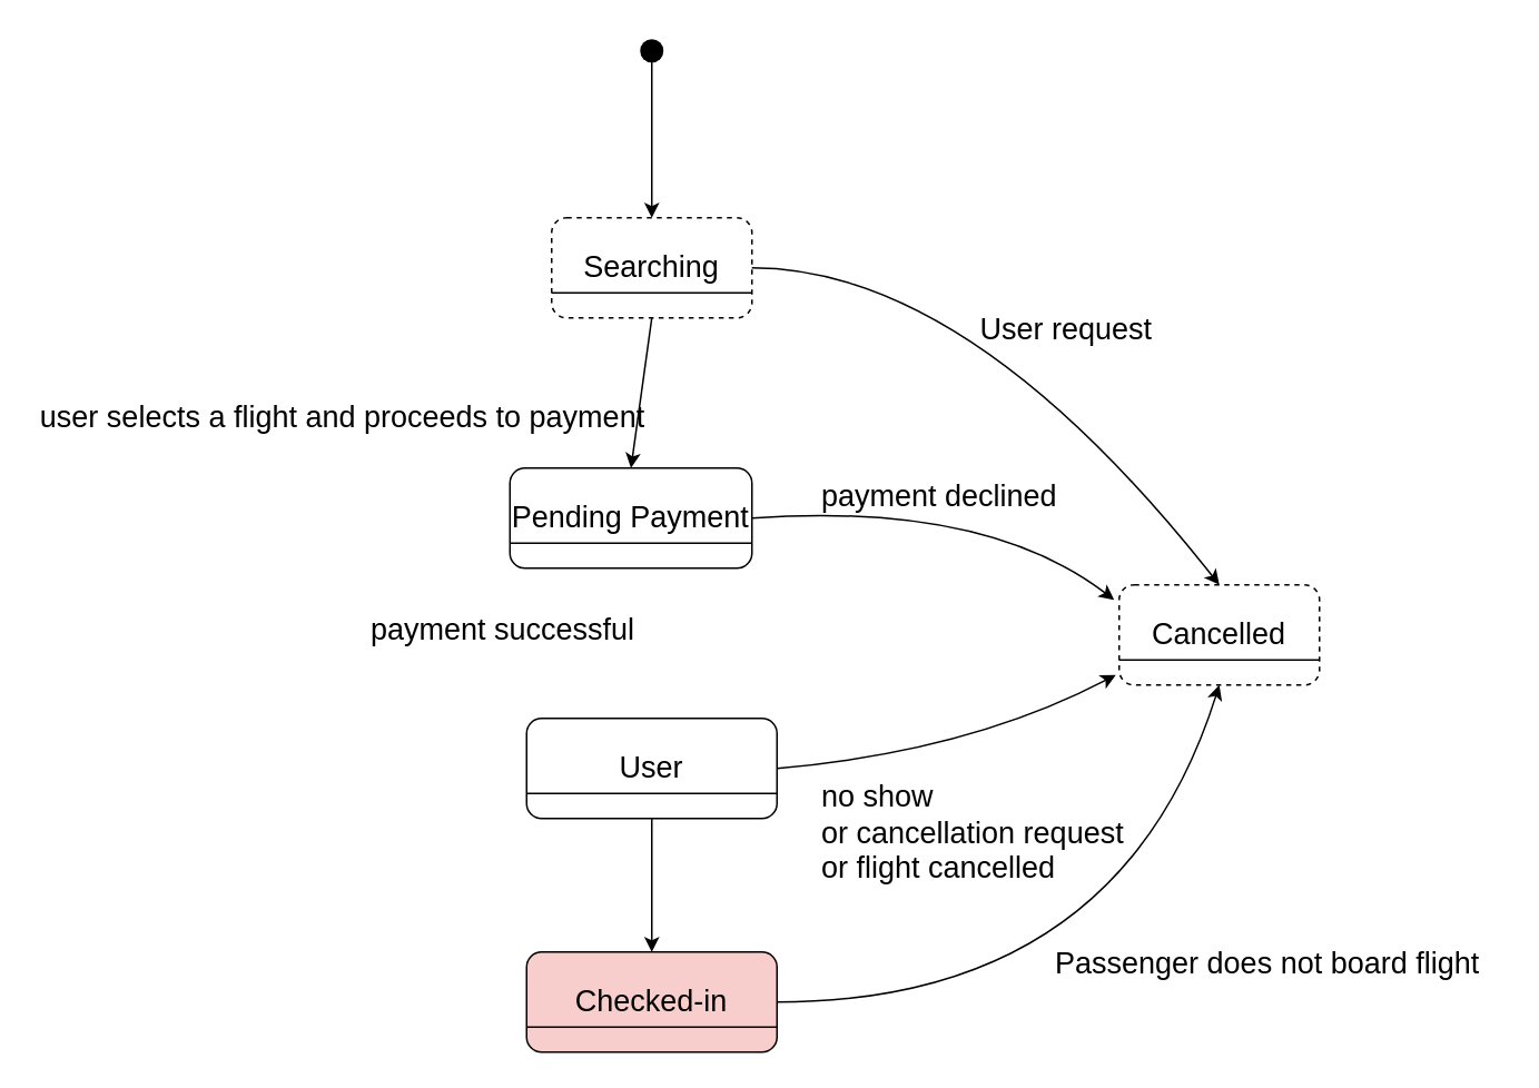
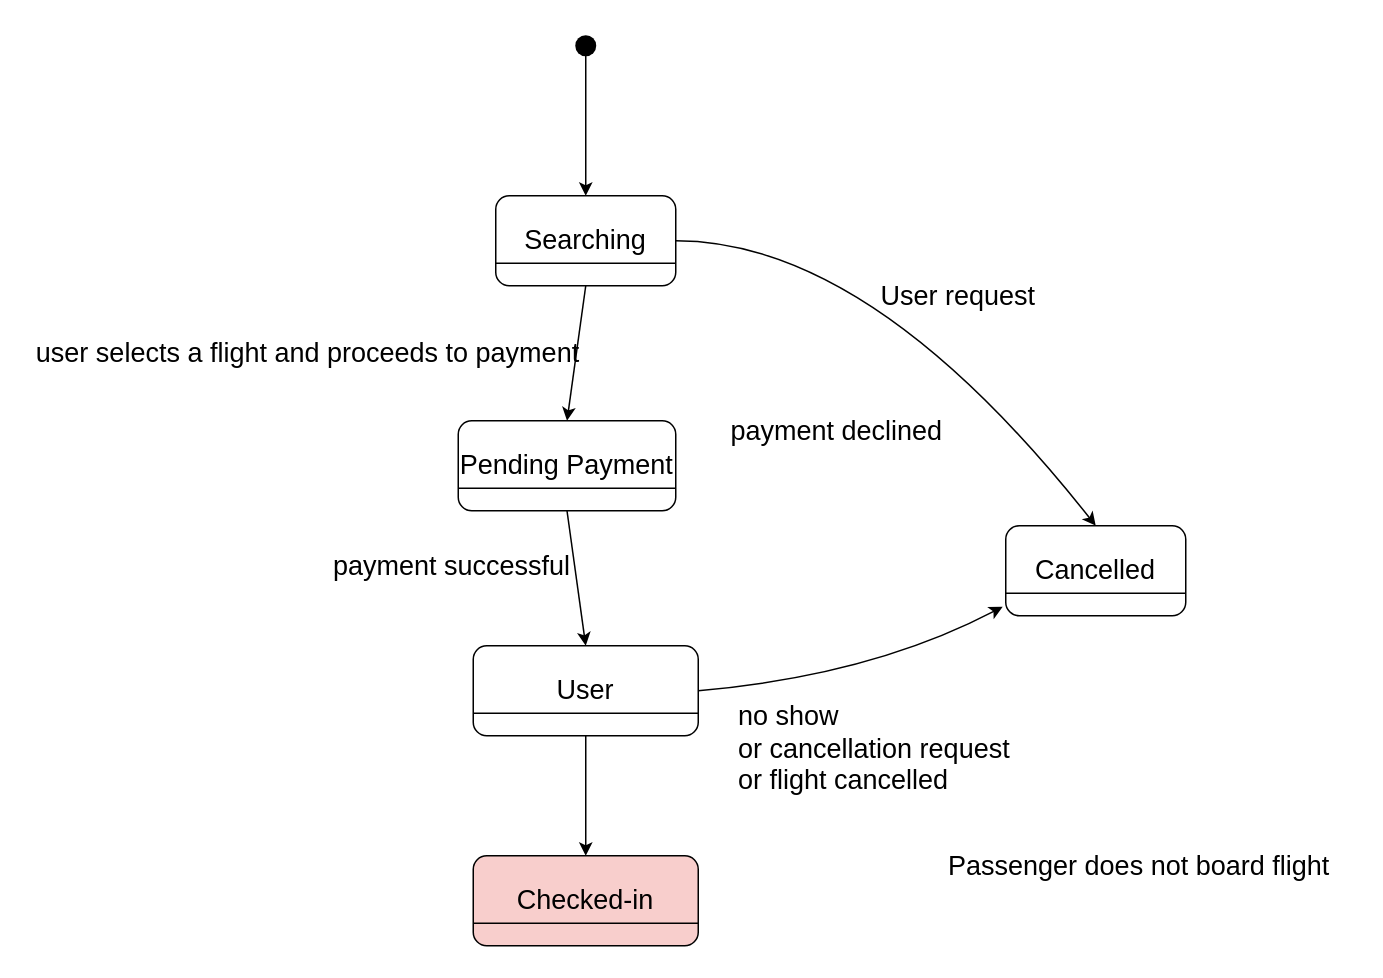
  <mxCell id="0" />
  <mxCell id="1" parent="0" />
- <mxCell id="2" value="&lt;font style=&quot;font-size: 18px;&quot;&gt;Searching&lt;/font&gt;" style="rounded=1;whiteSpace=wrap;html=1;dashed=1;" vertex="1" parent="1"><mxGeometry x="330" y="130" width="120" height="60" as="geometry" /></mxCell>
+ <mxCell id="2" value="&lt;font style=&quot;font-size: 18px;&quot;&gt;Searching&lt;/font&gt;" style="rounded=1;whiteSpace=wrap;html=1;" vertex="1" parent="1"><mxGeometry x="330" y="130" width="120" height="60" as="geometry" /></mxCell>
  <mxCell id="3" value="" style="endArrow=none;html=1;rounded=0;exitX=0;exitY=0.75;exitDx=0;exitDy=0;entryX=1;entryY=0.75;entryDx=0;entryDy=0;" edge="1" parent="1" source="2" target="2"><mxGeometry width="50" height="50" relative="1" as="geometry"><mxPoint x="630" y="360" as="sourcePoint" /><mxPoint x="680" y="310" as="targetPoint" /></mxGeometry></mxCell>
  <mxCell id="4" value="" style="edgeStyle=orthogonalEdgeStyle;rounded=0;orthogonalLoop=1;jettySize=auto;html=1;" edge="1" parent="1" source="5"><mxGeometry relative="1" as="geometry"><mxPoint x="390" y="570" as="targetPoint" /></mxGeometry></mxCell>
  <mxCell id="5" value="&lt;font style=&quot;font-size: 18px;&quot;&gt;User&lt;/font&gt;" style="rounded=1;whiteSpace=wrap;html=1;" vertex="1" parent="1"><mxGeometry x="315" y="430" width="150" height="60" as="geometry" /></mxCell>
  <mxCell id="6" value="" style="endArrow=none;html=1;rounded=0;exitX=0;exitY=0.75;exitDx=0;exitDy=0;entryX=1;entryY=0.75;entryDx=0;entryDy=0;" edge="1" parent="1" source="5" target="5"><mxGeometry width="50" height="50" relative="1" as="geometry"><mxPoint x="640" y="370" as="sourcePoint" /><mxPoint x="690" y="320" as="targetPoint" /></mxGeometry></mxCell>
- <mxCell id="7" value="&lt;font style=&quot;font-size: 18px;&quot;&gt;Cancelled&lt;/font&gt;" style="rounded=1;whiteSpace=wrap;html=1;dashed=1;" vertex="1" parent="1"><mxGeometry x="670" y="350" width="120" height="60" as="geometry" /></mxCell>
+ <mxCell id="7" value="&lt;font style=&quot;font-size: 18px;&quot;&gt;Cancelled&lt;/font&gt;" style="rounded=1;whiteSpace=wrap;html=1;" vertex="1" parent="1"><mxGeometry x="670" y="350" width="120" height="60" as="geometry" /></mxCell>
  <mxCell id="8" value="" style="endArrow=none;html=1;rounded=0;exitX=0;exitY=0.75;exitDx=0;exitDy=0;entryX=1;entryY=0.75;entryDx=0;entryDy=0;" edge="1" parent="1" source="7" target="7"><mxGeometry width="50" height="50" relative="1" as="geometry"><mxPoint x="650" y="380" as="sourcePoint" /><mxPoint x="700" y="330" as="targetPoint" /></mxGeometry></mxCell>
  <mxCell id="9" value="&lt;font style=&quot;font-size: 18px;&quot;&gt;Pending Payment&lt;/font&gt;" style="rounded=1;whiteSpace=wrap;html=1;" vertex="1" parent="1"><mxGeometry x="305" y="280" width="145" height="60" as="geometry" /></mxCell>
  <mxCell id="10" value="" style="endArrow=none;html=1;rounded=0;exitX=0;exitY=0.75;exitDx=0;exitDy=0;entryX=1;entryY=0.75;entryDx=0;entryDy=0;" edge="1" parent="1" source="9" target="9"><mxGeometry width="50" height="50" relative="1" as="geometry"><mxPoint x="660" y="390" as="sourcePoint" /><mxPoint x="710" y="340" as="targetPoint" /></mxGeometry></mxCell>
  <mxCell id="11" value="" style="shape=waypoint;sketch=0;fillStyle=solid;size=6;pointerEvents=1;points=[];fillColor=none;resizable=0;rotatable=0;perimeter=centerPerimeter;snapToPoint=1;strokeWidth=5;" vertex="1" parent="1"><mxGeometry x="380" y="20" width="20" height="20" as="geometry" /></mxCell>
  <mxCell id="12" value="" style="endArrow=classic;html=1;rounded=0;exitX=0.4;exitY=1.1;exitDx=0;exitDy=0;exitPerimeter=0;entryX=0.5;entryY=0;entryDx=0;entryDy=0;" edge="1" parent="1" source="11" target="2"><mxGeometry width="50" height="50" relative="1" as="geometry"><mxPoint x="460" y="60" as="sourcePoint" /><mxPoint x="510" y="10" as="targetPoint" /></mxGeometry></mxCell>
  <mxCell id="13" value="" style="endArrow=classic;html=1;rounded=0;exitX=0.5;exitY=1;exitDx=0;exitDy=0;entryX=0.5;entryY=0;entryDx=0;entryDy=0;" edge="1" parent="1" source="2" target="9"><mxGeometry width="50" height="50" relative="1" as="geometry"><mxPoint x="400" y="40" as="sourcePoint" /><mxPoint x="400" y="140" as="targetPoint" /></mxGeometry></mxCell>
- <mxCell id="14" value="&lt;font style=&quot;font-size: 18px;&quot;&gt;user selects a flight and proceeds to payment&lt;/font&gt;" style="text;html=1;strokeColor=none;fillColor=none;align=center;verticalAlign=middle;whiteSpace=wrap;rounded=0;" vertex="1" parent="1"><mxGeometry x="20" y="235" width="370" height="30" as="geometry" /></mxCell>
+ <mxCell id="14" value="&lt;font style=&quot;font-size: 18px;&quot;&gt;user selects a flight and proceeds to payment&lt;/font&gt;" style="text;html=1;strokeColor=none;fillColor=none;align=center;verticalAlign=middle;whiteSpace=wrap;rounded=0;" vertex="1" parent="1"><mxGeometry x="20" y="220" width="370" height="30" as="geometry" /></mxCell>
  <mxCell id="15" value="" style="curved=1;endArrow=classic;html=1;rounded=0;entryX=0.5;entryY=0;entryDx=0;entryDy=0;exitX=1;exitY=0.5;exitDx=0;exitDy=0;" edge="1" parent="1" source="2" target="7"><mxGeometry width="50" height="50" relative="1" as="geometry"><mxPoint x="450" y="280" as="sourcePoint" /><mxPoint x="680" y="310" as="targetPoint" /><Array as="points"><mxPoint x="580" y="160" /></Array></mxGeometry></mxCell>
  <mxCell id="16" value="&lt;div&gt;&lt;font style=&quot;font-size: 18px;&quot;&gt;&amp;nbsp;User request&lt;br&gt;&lt;/font&gt;&lt;/div&gt;" style="text;whiteSpace=wrap;html=1;" vertex="1" parent="1"><mxGeometry x="580" y="180" width="220" height="50" as="geometry" /></mxCell>
  <mxCell id="17" value="&lt;font style=&quot;font-size: 18px;&quot;&gt;Passenger does not board flight&lt;br&gt;&lt;/font&gt;" style="text;whiteSpace=wrap;html=1;" vertex="1" parent="1"><mxGeometry x="630" y="560" width="270" height="50" as="geometry" /></mxCell>
+ <mxCell id="18" value="" style="endArrow=classic;html=1;rounded=0;exitX=0.5;exitY=1;exitDx=0;exitDy=0;entryX=0.5;entryY=0;entryDx=0;entryDy=0;" edge="1" parent="1" source="9" target="5"><mxGeometry width="50" height="50" relative="1" as="geometry"><mxPoint x="630" y="360" as="sourcePoint" /><mxPoint x="680" y="310" as="targetPoint" /></mxGeometry></mxCell>
  <mxCell id="19" value="&lt;font style=&quot;font-size: 18px;&quot;&gt;payment successful&lt;/font&gt;" style="text;whiteSpace=wrap;html=1;" vertex="1" parent="1"><mxGeometry x="220" y="360" width="190" height="50" as="geometry" /></mxCell>
  <mxCell id="20" value="&lt;font style=&quot;font-size: 18px;&quot;&gt;Checked-in&lt;/font&gt;" style="rounded=1;whiteSpace=wrap;html=1;fillColor=#f8cecc;" vertex="1" parent="1"><mxGeometry x="315" y="570" width="150" height="60" as="geometry" /></mxCell>
  <mxCell id="21" value="" style="endArrow=none;html=1;rounded=0;exitX=0;exitY=0.75;exitDx=0;exitDy=0;entryX=1;entryY=0.75;entryDx=0;entryDy=0;" edge="1" parent="1" source="20" target="20"><mxGeometry width="50" height="50" relative="1" as="geometry"><mxPoint x="640" y="510" as="sourcePoint" /><mxPoint x="690" y="460" as="targetPoint" /></mxGeometry></mxCell>
- <mxCell id="22" value="" style="curved=1;endArrow=classic;html=1;rounded=0;entryX=-0.025;entryY=0.15;entryDx=0;entryDy=0;exitX=1;exitY=0.5;exitDx=0;exitDy=0;entryPerimeter=0;" edge="1" parent="1" source="9" target="7"><mxGeometry width="50" height="50" relative="1" as="geometry"><mxPoint x="460" y="170" as="sourcePoint" /><mxPoint x="740" y="360" as="targetPoint" /><Array as="points"><mxPoint x="590" y="300" /></Array></mxGeometry></mxCell>
  <mxCell id="23" value="" style="curved=1;endArrow=classic;html=1;rounded=0;entryX=-0.017;entryY=0.9;entryDx=0;entryDy=0;exitX=1;exitY=0.5;exitDx=0;exitDy=0;entryPerimeter=0;" edge="1" parent="1" target="7"><mxGeometry width="50" height="50" relative="1" as="geometry"><mxPoint x="465" y="460" as="sourcePoint" /><mxPoint x="662" y="509" as="targetPoint" /><Array as="points"><mxPoint x="580" y="450" /></Array></mxGeometry></mxCell>
- <mxCell id="24" value="" style="curved=1;endArrow=classic;html=1;rounded=0;entryX=0.5;entryY=1;entryDx=0;entryDy=0;exitX=1;exitY=0.5;exitDx=0;exitDy=0;" edge="1" parent="1" source="20" target="7"><mxGeometry width="50" height="50" relative="1" as="geometry"><mxPoint x="460" y="170" as="sourcePoint" /><mxPoint x="740" y="360" as="targetPoint" /><Array as="points"><mxPoint x="670" y="600" /></Array></mxGeometry></mxCell>
  <mxCell id="25" value="&lt;div&gt;&lt;font style=&quot;font-size: 18px;&quot;&gt;no show&amp;nbsp;&lt;/font&gt;&lt;/div&gt;&lt;div&gt;&lt;font style=&quot;font-size: 18px;&quot;&gt;or cancellation request&lt;/font&gt;&lt;/div&gt;&lt;div&gt;&lt;font style=&quot;font-size: 18px;&quot;&gt;or flight cancelled&lt;br&gt;&lt;/font&gt;&lt;/div&gt;" style="text;whiteSpace=wrap;html=1;" vertex="1" parent="1"><mxGeometry x="490" y="460" width="270" height="70" as="geometry" /></mxCell>
- <mxCell id="26" value="&lt;font style=&quot;font-size: 18px;&quot;&gt;payment declined&lt;/font&gt;" style="text;whiteSpace=wrap;html=1;" vertex="1" parent="1"><mxGeometry x="490" y="280" width="190" height="50" as="geometry" /></mxCell>
+ <mxCell id="26" value="&lt;font style=&quot;font-size: 18px;&quot;&gt;payment declined&lt;/font&gt;" style="text;whiteSpace=wrap;html=1;" vertex="1" parent="1"><mxGeometry x="485" y="270" width="190" height="50" as="geometry" /></mxCell>
